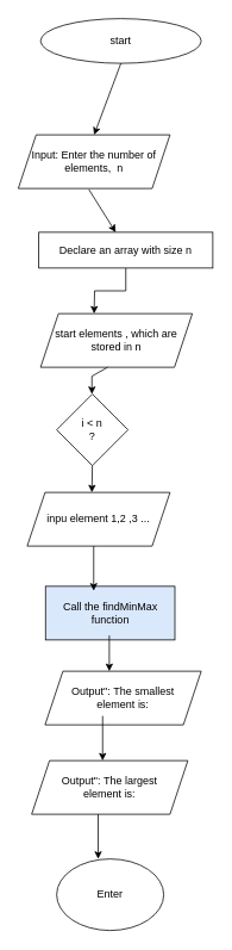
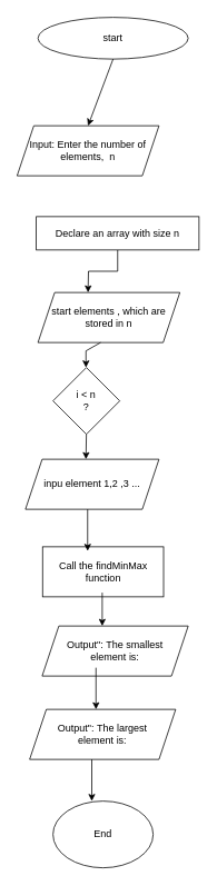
  <mxCell id="0" />
  <mxCell id="1" parent="0" />
  <mxCell id="2" value="start" style="ellipse;whiteSpace=wrap;html=1;" vertex="1" parent="1"><mxGeometry x="45" y="20" width="180" height="50" as="geometry" /></mxCell>
  <mxCell id="3" value="" style="endArrow=classic;html=1;rounded=0;exitX=0.5;exitY=1;exitDx=0;exitDy=0;" edge="1" parent="1" source="2"><mxGeometry width="50" height="50" relative="1" as="geometry"><mxPoint x="121" y="130" as="sourcePoint" /><mxPoint x="105" y="150" as="targetPoint" /><Array as="points" /></mxGeometry></mxCell>
  <mxCell id="4" value="Input: Enter the number of elements,&amp;nbsp; n" style="shape=parallelogram;perimeter=parallelogramPerimeter;whiteSpace=wrap;html=1;fixedSize=1;" vertex="1" parent="1"><mxGeometry x="20" y="150" width="170" height="60" as="geometry" /></mxCell>
  <mxCell id="5" value="" style="edgeStyle=orthogonalEdgeStyle;rounded=0;orthogonalLoop=1;jettySize=auto;html=1;" edge="1" parent="1" source="6"><mxGeometry relative="1" as="geometry"><mxPoint x="105" y="350" as="targetPoint" /></mxGeometry></mxCell>
  <mxCell id="6" value="Declare an array with size n" style="rounded=0;whiteSpace=wrap;html=1;" vertex="1" parent="1"><mxGeometry x="43" y="259" width="195" height="40" as="geometry" /></mxCell>
- <mxCell id="7" value="" style="endArrow=classic;html=1;rounded=0;exitX=0.465;exitY=1.017;exitDx=0;exitDy=0;exitPerimeter=0;entryX=0.442;entryY=0;entryDx=0;entryDy=0;entryPerimeter=0;" edge="1" parent="1" source="4" target="6"><mxGeometry width="50" height="50" relative="1" as="geometry"><mxPoint x="75" y="280" as="sourcePoint" /><mxPoint x="125" y="230" as="targetPoint" /><Array as="points" /></mxGeometry></mxCell>
  <mxCell id="8" value="start elements , which are stored in n" style="shape=parallelogram;perimeter=parallelogramPerimeter;whiteSpace=wrap;html=1;fixedSize=1;" vertex="1" parent="1"><mxGeometry x="45" y="350" width="170" height="60" as="geometry" /></mxCell>
  <mxCell id="9" value="" style="endArrow=classic;html=1;rounded=0;exitX=0.442;exitY=1;exitDx=0;exitDy=0;exitPerimeter=0;" edge="1" parent="1" source="8"><mxGeometry width="50" height="50" relative="1" as="geometry"><mxPoint x="107.5" y="410" as="sourcePoint" /><mxPoint x="102.5" y="440" as="targetPoint" /><Array as="points"><mxPoint x="102.5" y="420" /></Array></mxGeometry></mxCell>
  <mxCell id="10" value="i &amp;lt; n&lt;br&gt;?" style="rhombus;whiteSpace=wrap;html=1;" vertex="1" parent="1"><mxGeometry x="63" y="440" width="80" height="80" as="geometry" /></mxCell>
  <mxCell id="11" value="inpu element 1,2 ,3 ..." style="shape=parallelogram;perimeter=parallelogramPerimeter;whiteSpace=wrap;html=1;fixedSize=1;" vertex="1" parent="1"><mxGeometry x="30" y="550" width="160" height="60" as="geometry" /></mxCell>
- <mxCell id="12" value="Call the findMinMax function" style="rounded=0;whiteSpace=wrap;html=1;fillColor=#dae8fc;" vertex="1" parent="1"><mxGeometry x="50.5" y="655" width="145" height="60" as="geometry" /></mxCell>
+ <mxCell id="12" value="Call the findMinMax function" style="rounded=0;whiteSpace=wrap;html=1;" vertex="1" parent="1"><mxGeometry x="50.5" y="655" width="145" height="60" as="geometry" /></mxCell>
  <mxCell id="13" value="Output&quot;: The smallest&lt;br&gt;&amp;nbsp;element is:&amp;nbsp;" style="shape=parallelogram;perimeter=parallelogramPerimeter;whiteSpace=wrap;html=1;fixedSize=1;" vertex="1" parent="1"><mxGeometry x="50" y="750" width="175" height="60" as="geometry" /></mxCell>
  <mxCell id="14" value="Output&quot;: The largest&lt;br&gt;&amp;nbsp;element is:&amp;nbsp;" style="shape=parallelogram;perimeter=parallelogramPerimeter;whiteSpace=wrap;html=1;fixedSize=1;" vertex="1" parent="1"><mxGeometry x="35" y="850" width="175" height="60" as="geometry" /></mxCell>
- <mxCell id="15" value="Enter" style="ellipse;whiteSpace=wrap;html=1;" vertex="1" parent="1"><mxGeometry x="63" y="960" width="120" height="80" as="geometry" /></mxCell>
+ <mxCell id="15" value="End" style="ellipse;whiteSpace=wrap;html=1;" vertex="1" parent="1"><mxGeometry x="63" y="960" width="120" height="80" as="geometry" /></mxCell>
  <mxCell id="16" value="" style="endArrow=classic;html=1;rounded=0;entryX=0.442;entryY=0;entryDx=0;entryDy=0;entryPerimeter=0;" edge="1" parent="1"><mxGeometry width="50" height="50" relative="1" as="geometry"><mxPoint x="103" y="520" as="sourcePoint" /><mxPoint x="102.5" y="550" as="targetPoint" /><Array as="points" /></mxGeometry></mxCell>
  <mxCell id="17" value="" style="endArrow=classic;html=1;rounded=0;" edge="1" parent="1"><mxGeometry width="50" height="50" relative="1" as="geometry"><mxPoint x="104.5" y="610" as="sourcePoint" /><mxPoint x="104.5" y="660" as="targetPoint" /><Array as="points" /></mxGeometry></mxCell>
  <mxCell id="18" value="" style="endArrow=classic;html=1;rounded=0;" edge="1" parent="1"><mxGeometry width="50" height="50" relative="1" as="geometry"><mxPoint x="114.5" y="800" as="sourcePoint" /><mxPoint x="114.5" y="850" as="targetPoint" /><Array as="points" /></mxGeometry></mxCell>
  <mxCell id="19" value="" style="endArrow=classic;html=1;rounded=0;" edge="1" parent="1"><mxGeometry width="50" height="50" relative="1" as="geometry"><mxPoint x="122" y="710" as="sourcePoint" /><mxPoint x="122" y="750" as="targetPoint" /><Array as="points" /></mxGeometry></mxCell>
  <mxCell id="20" value="" style="endArrow=classic;html=1;rounded=0;" edge="1" parent="1"><mxGeometry width="50" height="50" relative="1" as="geometry"><mxPoint x="109.5" y="910" as="sourcePoint" /><mxPoint x="109.5" y="960" as="targetPoint" /><Array as="points" /></mxGeometry></mxCell>
